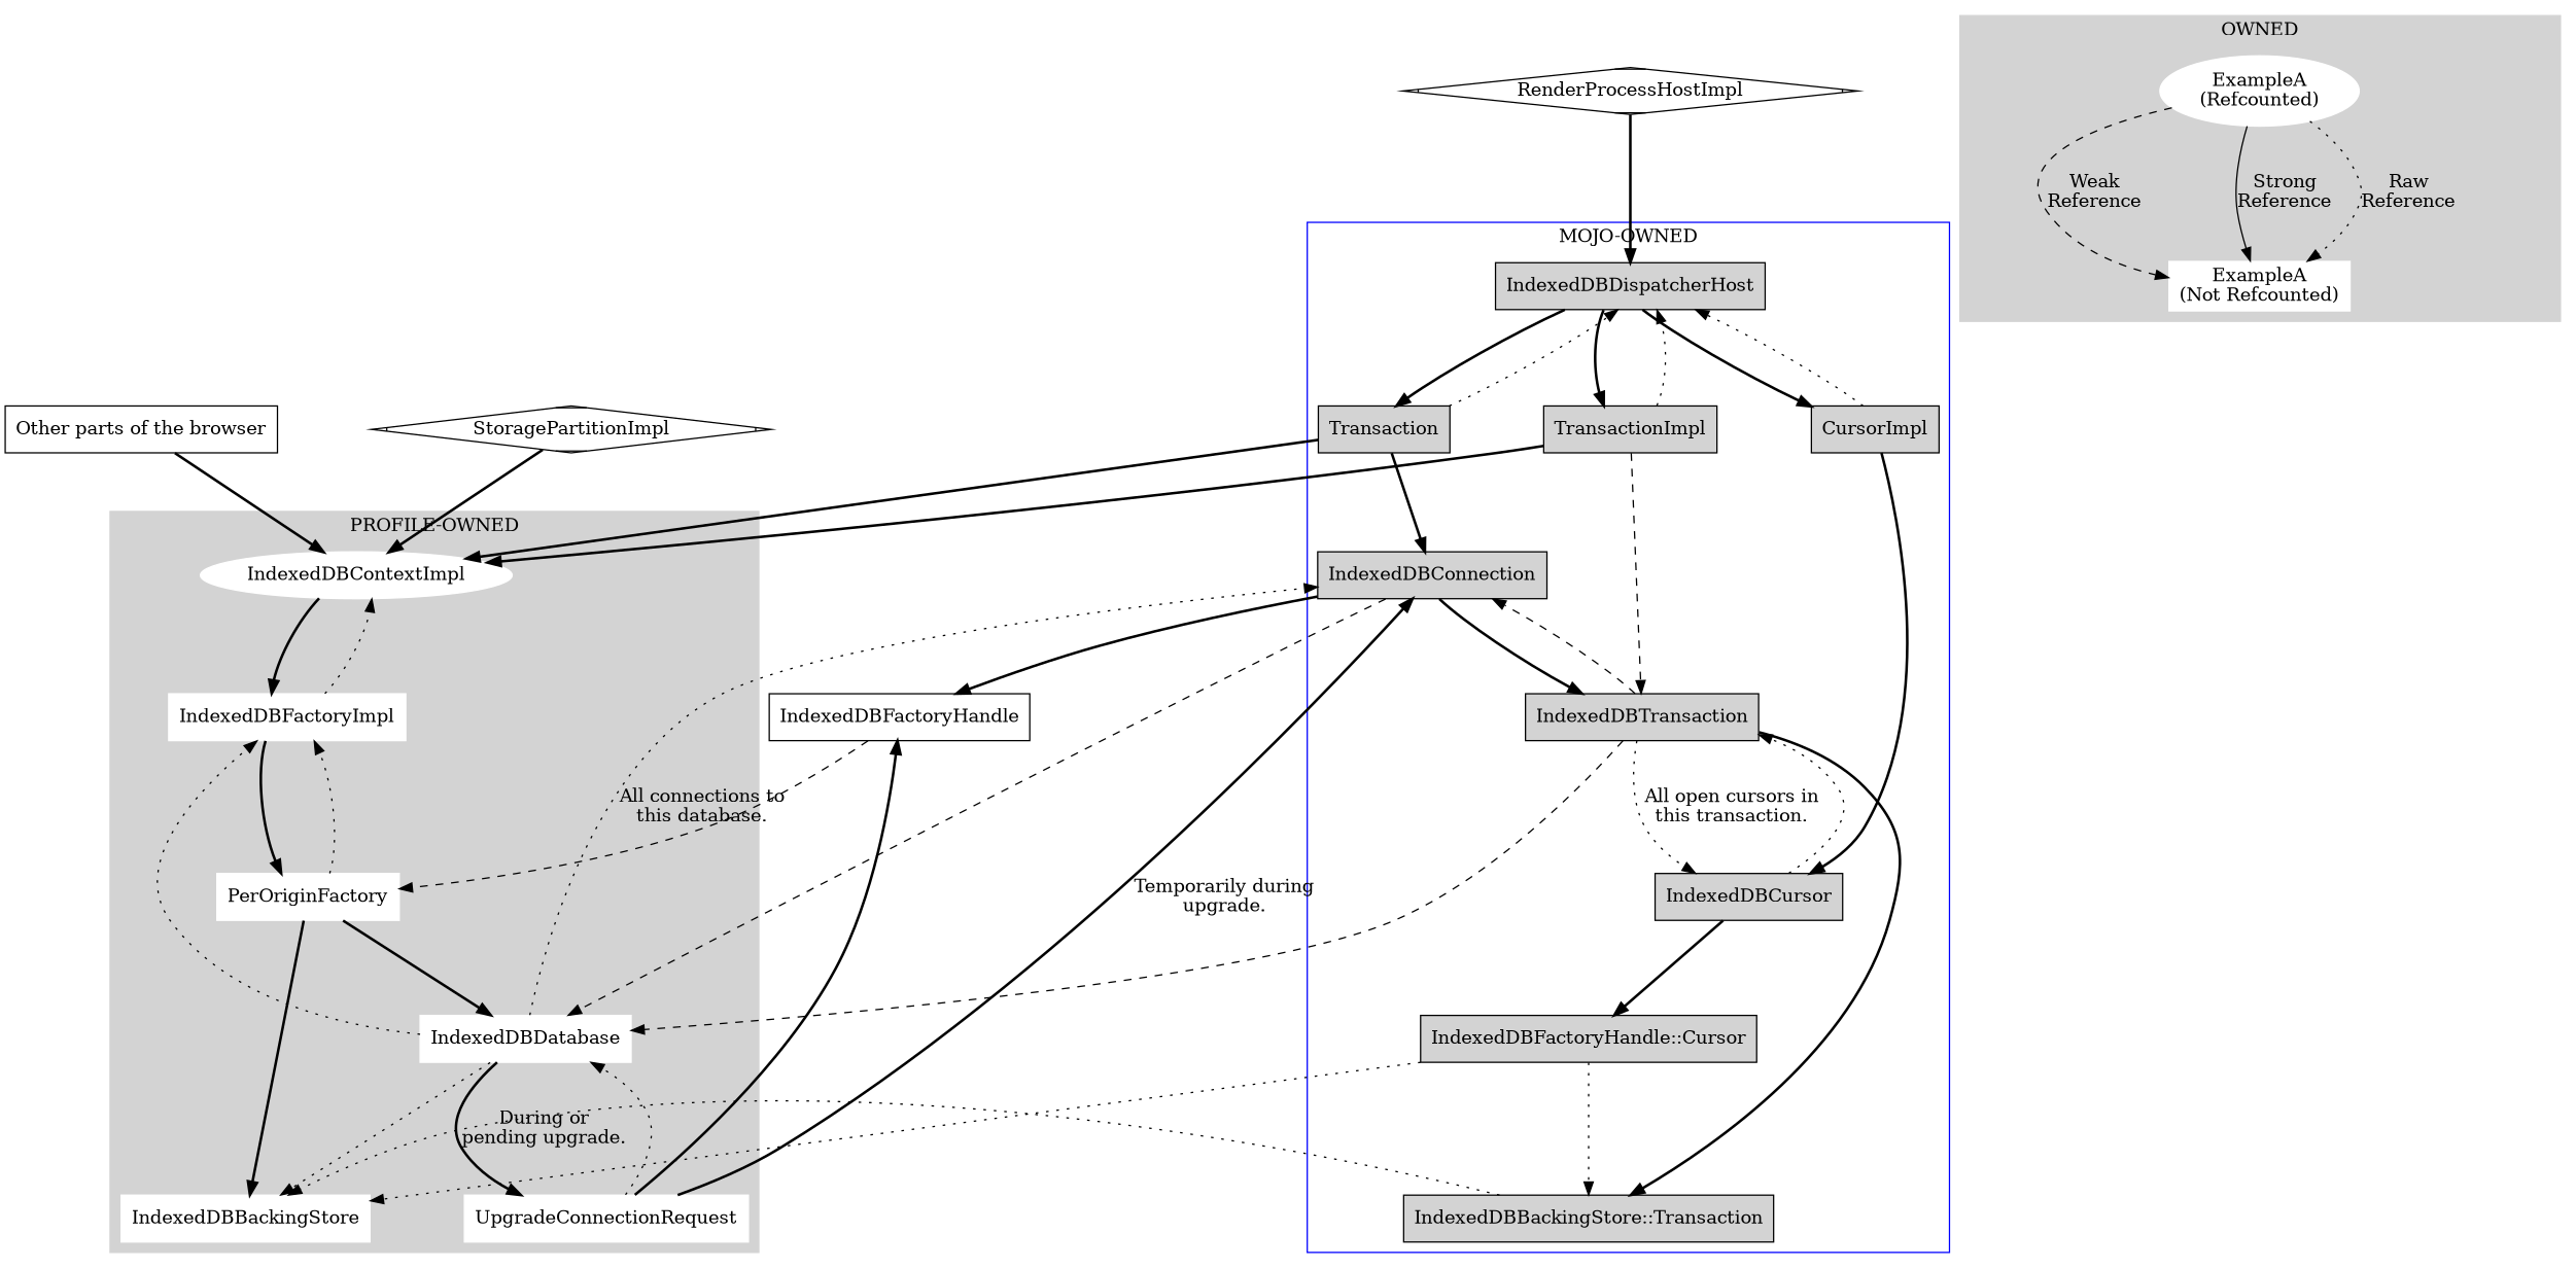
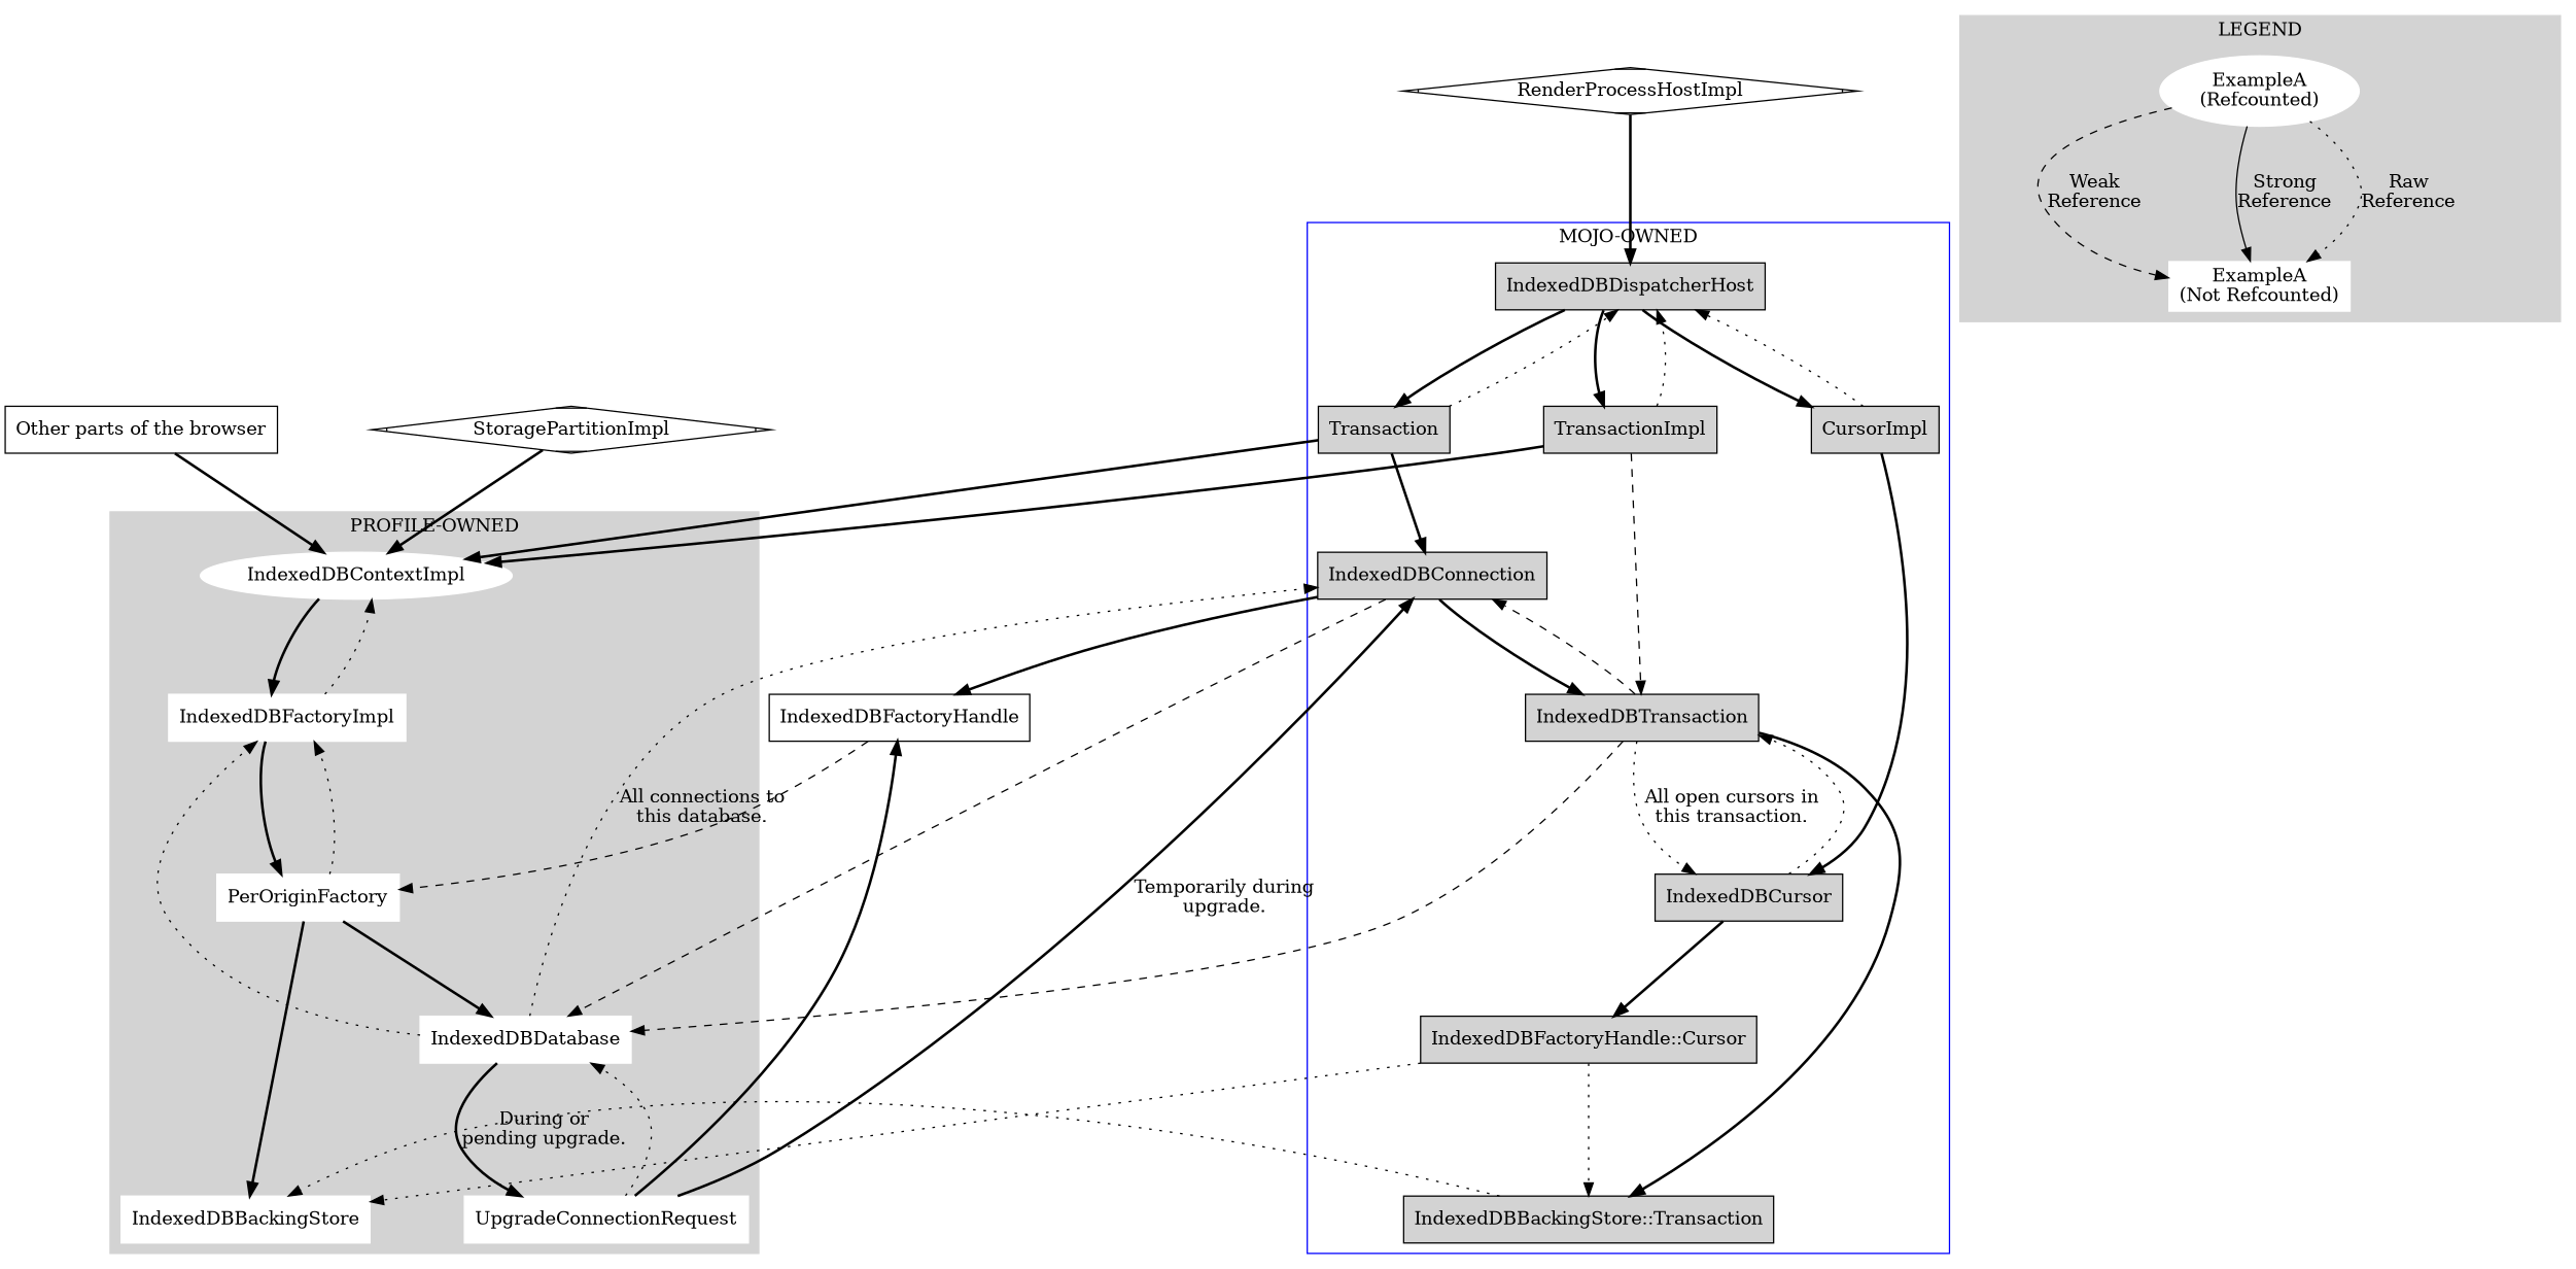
  digraph {
    nodesep=1
    ranksep=1
    node [shape=box style=filled]
    edge [style=bold]
    IndexedDBContextImpl [color=white shape=oval]
    IndexedDBFactoryImpl [color=white]
    PerOriginFactory [color=white]
    IndexedDBDatabase [color=white]
    IndexedDBBackingStore [color=white]
    UpgradeConnectionRequest [color=white]
    IndexedDBDispatcherHost
    n8 [label=Transaction]
    CursorImpl
    TransactionImpl
    IndexedDBConnection
    IndexedDBTransaction
    IndexedDBCursor
    "IndexedDBBackingStore::Transaction"
    n15 [label="IndexedDBFactoryHandle::Cursor"]
    n16 [color=white label="ExampleA\n(Refcounted)" shape=oval]
    n17 [color=white label="ExampleA\n(Not Refcounted)"]
    IndexedDBFactoryHandle [style=""]
    "Other parts of the browser" [style=""]
    StoragePartitionImpl [shape=Mdiamond style=""]
    RenderProcessHostImpl [shape=Mdiamond style=""]
    subgraph cluster_1 {
      color=lightgrey
      label="PROFILE-OWNED"
      style=filled
      IndexedDBContextImpl
      IndexedDBFactoryImpl
      PerOriginFactory
      IndexedDBDatabase
      IndexedDBBackingStore
      UpgradeConnectionRequest
    }
    subgraph cluster_2 {
      color=blue
      label="MOJO-OWNED"
      IndexedDBDispatcherHost
      n8
      CursorImpl
      TransactionImpl
      IndexedDBConnection
      IndexedDBTransaction
      IndexedDBCursor
      "IndexedDBBackingStore::Transaction"
      n15
    }
    subgraph cluster_3 {
      color=lightgrey
-     label=OWNED
+     label=LEGEND
      style=filled
      n16
      n17
    }
    IndexedDBContextImpl -> IndexedDBFactoryImpl
    IndexedDBFactoryImpl -> IndexedDBContextImpl [style=dotted]
    IndexedDBFactoryImpl -> PerOriginFactory
    PerOriginFactory -> IndexedDBFactoryImpl [style=dotted]
    PerOriginFactory -> IndexedDBDatabase
    PerOriginFactory -> IndexedDBBackingStore
    IndexedDBDatabase -> IndexedDBFactoryImpl [style=dotted]
-   IndexedDBDatabase -> IndexedDBBackingStore [style=dotted]
    IndexedDBDatabase -> UpgradeConnectionRequest [label="During or\npending upgrade."]
    IndexedDBDatabase -> IndexedDBConnection [label="All connections to\nthis database." style=dotted]
    UpgradeConnectionRequest -> IndexedDBDatabase [style=dotted]
    UpgradeConnectionRequest -> IndexedDBConnection [label="Temporarily during\nupgrade."]
    UpgradeConnectionRequest -> IndexedDBFactoryHandle
    IndexedDBDispatcherHost -> n8
    IndexedDBDispatcherHost -> CursorImpl
    IndexedDBDispatcherHost -> TransactionImpl
    n8 -> IndexedDBContextImpl
    n8 -> IndexedDBDispatcherHost [style=dotted]
    n8 -> IndexedDBConnection
    CursorImpl -> IndexedDBDispatcherHost [style=dotted]
    CursorImpl -> IndexedDBCursor
    TransactionImpl -> IndexedDBContextImpl
    TransactionImpl -> IndexedDBDispatcherHost [style=dotted]
    TransactionImpl -> IndexedDBTransaction [style=dashed]
    IndexedDBConnection -> IndexedDBDatabase [style=dashed]
    IndexedDBConnection -> IndexedDBTransaction
    IndexedDBConnection -> IndexedDBFactoryHandle
    IndexedDBTransaction -> IndexedDBDatabase [style=dashed]
    IndexedDBTransaction -> IndexedDBConnection [style=dashed]
    IndexedDBTransaction -> IndexedDBCursor [label="All open cursors in\nthis transaction." style=dotted]
    IndexedDBTransaction -> "IndexedDBBackingStore::Transaction"
    IndexedDBCursor -> IndexedDBTransaction [style=dotted]
    IndexedDBCursor -> n15
    "IndexedDBBackingStore::Transaction" -> IndexedDBBackingStore [style=dotted]
    n15 -> IndexedDBBackingStore [style=dotted]
    n15 -> "IndexedDBBackingStore::Transaction" [style=dotted]
    n16 -> n17 [label="Raw\nReference" style=dotted]
    n16 -> n17 [label="Weak\nReference" style=dashed]
    n16 -> n17 [label="Strong\nReference" style=""]
    IndexedDBFactoryHandle -> PerOriginFactory [style=dashed]
    "Other parts of the browser" -> IndexedDBContextImpl
    StoragePartitionImpl -> IndexedDBContextImpl
    RenderProcessHostImpl -> IndexedDBDispatcherHost
  }
